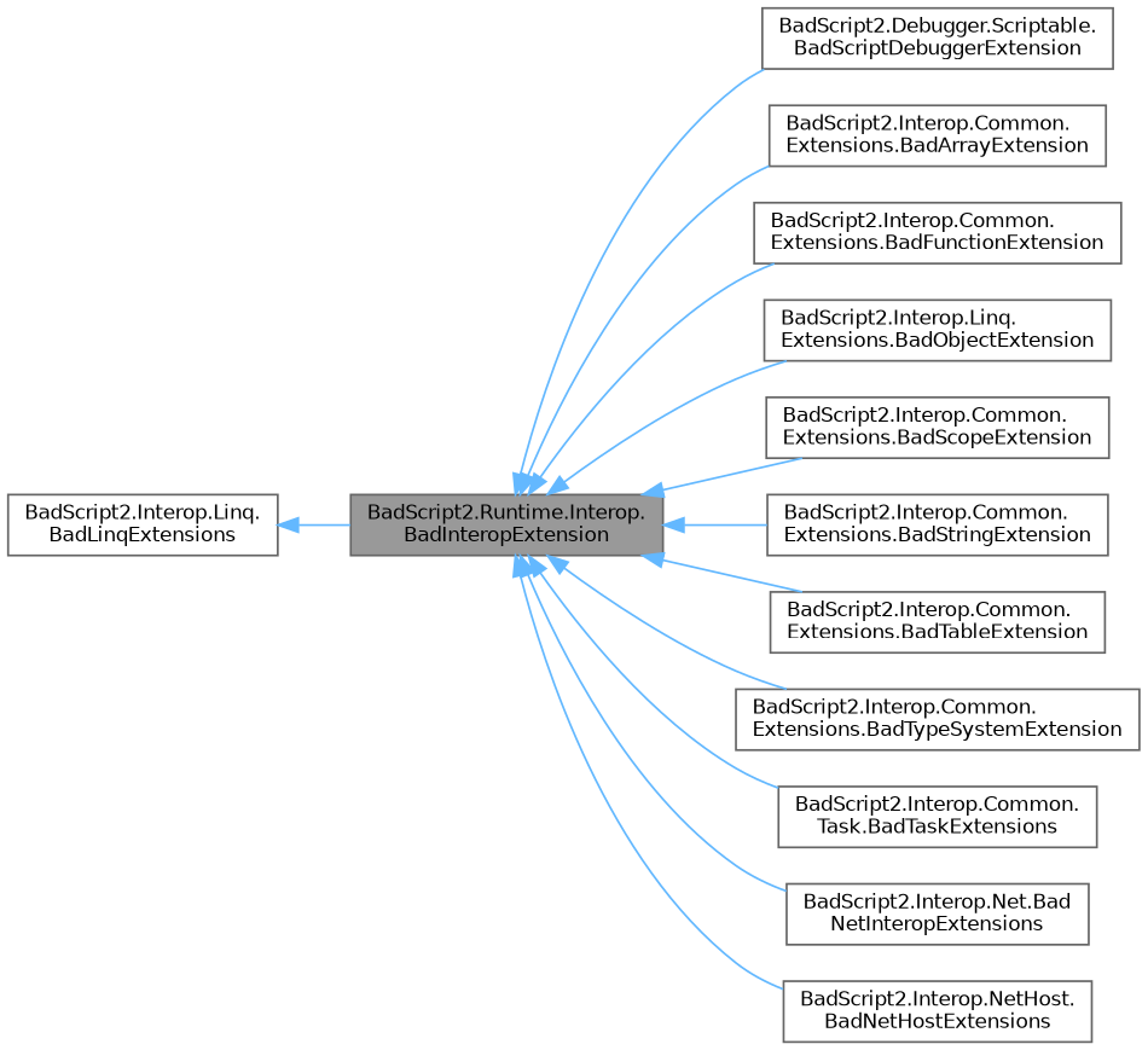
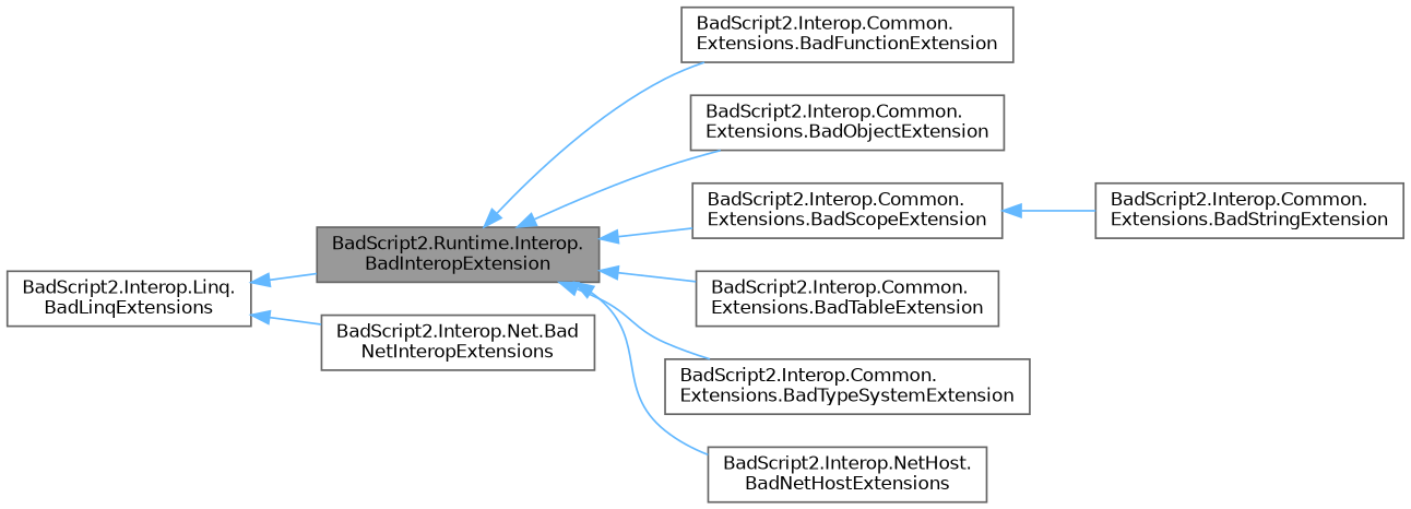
  digraph {
    rankdir=LR
    node [color=gray40 fillcolor=white fontname=Helvetica fontsize=10 shape=box style=filled]
    edge [color=steelblue1 dir=back fontname=Helvetica fontsize=10 labelfontname=Helvetica labelfontsize=10 style=solid]
    n1 [fillcolor=grey60 fontcolor=black height=0.2 label="BadScript2.Runtime.Interop.\lBadInteropExtension" width=0.4]
-   n2 [height=0.2 label="BadScript2.Debugger.Scriptable.\lBadScriptDebuggerExtension" width=0.4]
-   n3 [height=0.2 label="BadScript2.Interop.Common.\lExtensions.BadArrayExtension" width=0.4]
    n4 [height=0.2 label="BadScript2.Interop.Common.\lExtensions.BadFunctionExtension" width=0.4]
-   n5 [height=0.2 label="BadScript2.Interop.Linq.\lExtensions.BadObjectExtension" width=0.4]
+   n5 [height=0.2 label="BadScript2.Interop.Common.\lExtensions.BadObjectExtension" width=0.4]
    n6 [height=0.2 label="BadScript2.Interop.Common.\lExtensions.BadScopeExtension" width=0.4]
    n7 [height=0.2 label="BadScript2.Interop.Common.\lExtensions.BadStringExtension" width=0.4]
    n8 [height=0.2 label="BadScript2.Interop.Common.\lExtensions.BadTableExtension" width=0.4]
    n9 [height=0.2 label="BadScript2.Interop.Common.\lExtensions.BadTypeSystemExtension" width=0.4]
-   n10 [height=0.2 label="BadScript2.Interop.Common.\lTask.BadTaskExtensions" width=0.4]
    n11 [height=0.2 label="BadScript2.Interop.Net.Bad\lNetInteropExtensions" width=0.4]
    n12 [height=0.2 label="BadScript2.Interop.NetHost.\lBadNetHostExtensions" width=0.4]
    n13 [height=0.2 label="BadScript2.Interop.Linq.\lBadLinqExtensions" width=0.4]
-   n1 -> n2
-   n1 -> n3
    n1 -> n4
    n1 -> n5
    n1 -> n6
-   n1 -> n7
+   n6 -> n7
    n1 -> n8
    n1 -> n9
-   n1 -> n10
-   n1 -> n11
+   n13 -> n11
    n1 -> n12
    n13 -> n1
  }
